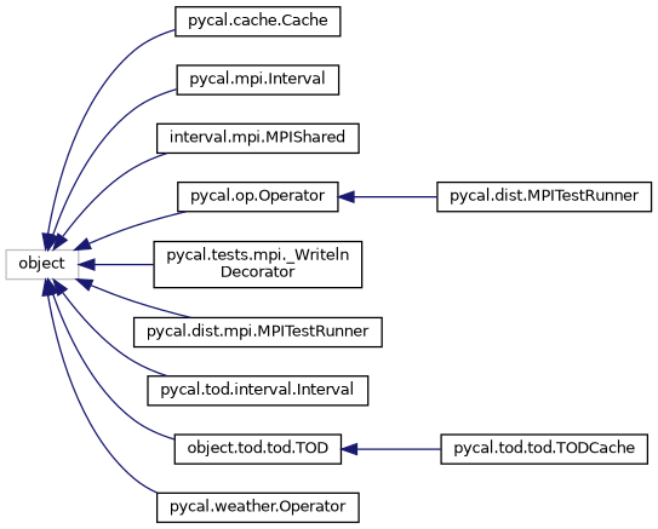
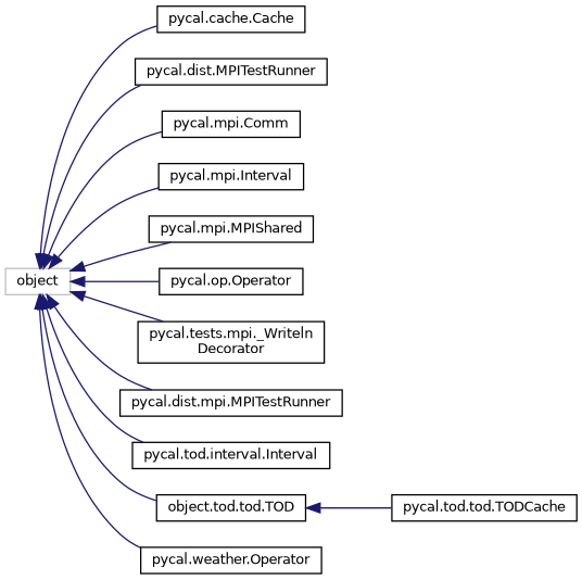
  digraph {
    rankdir=LR
    node [color=black fillcolor=white fontname=Helvetica fontsize=10 shape=record style=filled]
    edge [color=midnightblue dir=back fontname=Helvetica fontsize=10 labelfontname=Helvetica labelfontsize=10 style=solid]
    n1 [color=grey75 height=0.2 label=object width=0.4]
    n2 [height=0.2 label="pycal.cache.Cache" width=0.4]
    n3 [height=0.2 label="pycal.dist.MPITestRunner" width=0.4]
+   n4 [height=0.2 label="pycal.mpi.Comm" width=0.4]
    n5 [height=0.2 label="pycal.mpi.Interval" width=0.4]
-   n6 [height=0.2 label="interval.mpi.MPIShared" width=0.4]
+   n6 [height=0.2 label="pycal.mpi.MPIShared" width=0.4]
    n7 [height=0.2 label="pycal.op.Operator" width=0.4]
    n8 [height=0.2 label="pycal.tests.mpi._Writeln\lDecorator" width=0.4]
    n9 [height=0.2 label="pycal.dist.mpi.MPITestRunner" width=0.4]
    n10 [height=0.2 label="pycal.tod.interval.Interval" width=0.4]
    n11 [height=0.2 label="object.tod.tod.TOD" width=0.4]
    n12 [height=0.2 label="pycal.weather.Operator" width=0.4]
    n13 [height=0.2 label="pycal.tod.tod.TODCache" width=0.4]
    n1 -> n2
-   n7 -> n3
+   n1 -> n3
+   n1 -> n4
    n1 -> n5
    n1 -> n6
    n1 -> n7
    n1 -> n8
    n1 -> n9
    n1 -> n10
    n1 -> n11
    n1 -> n12
    n11 -> n13
  }
